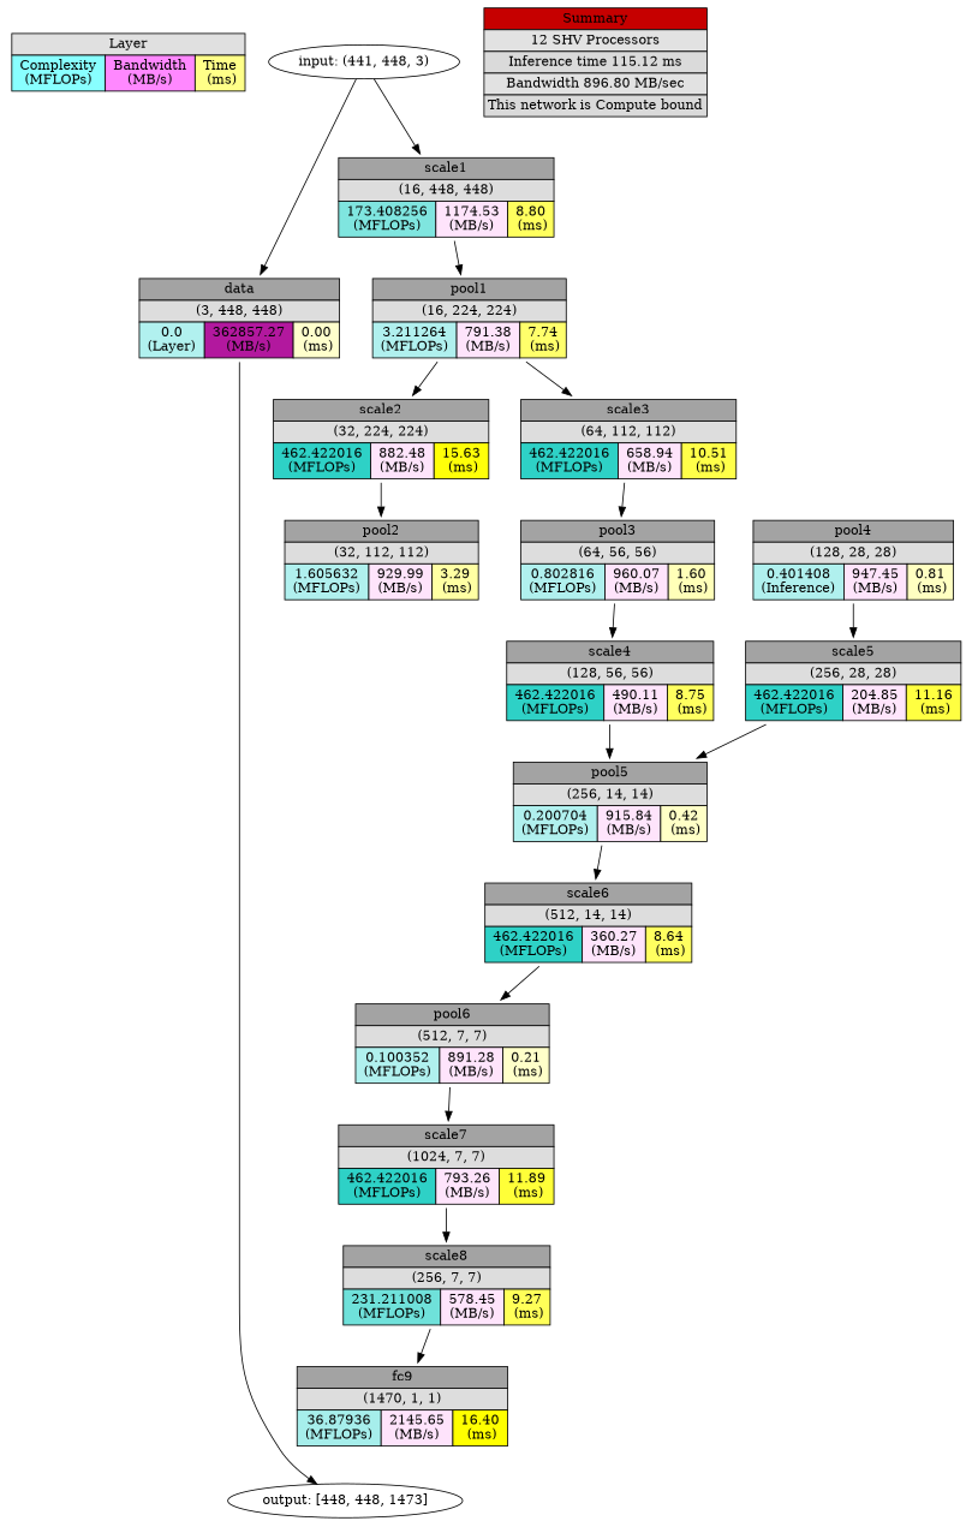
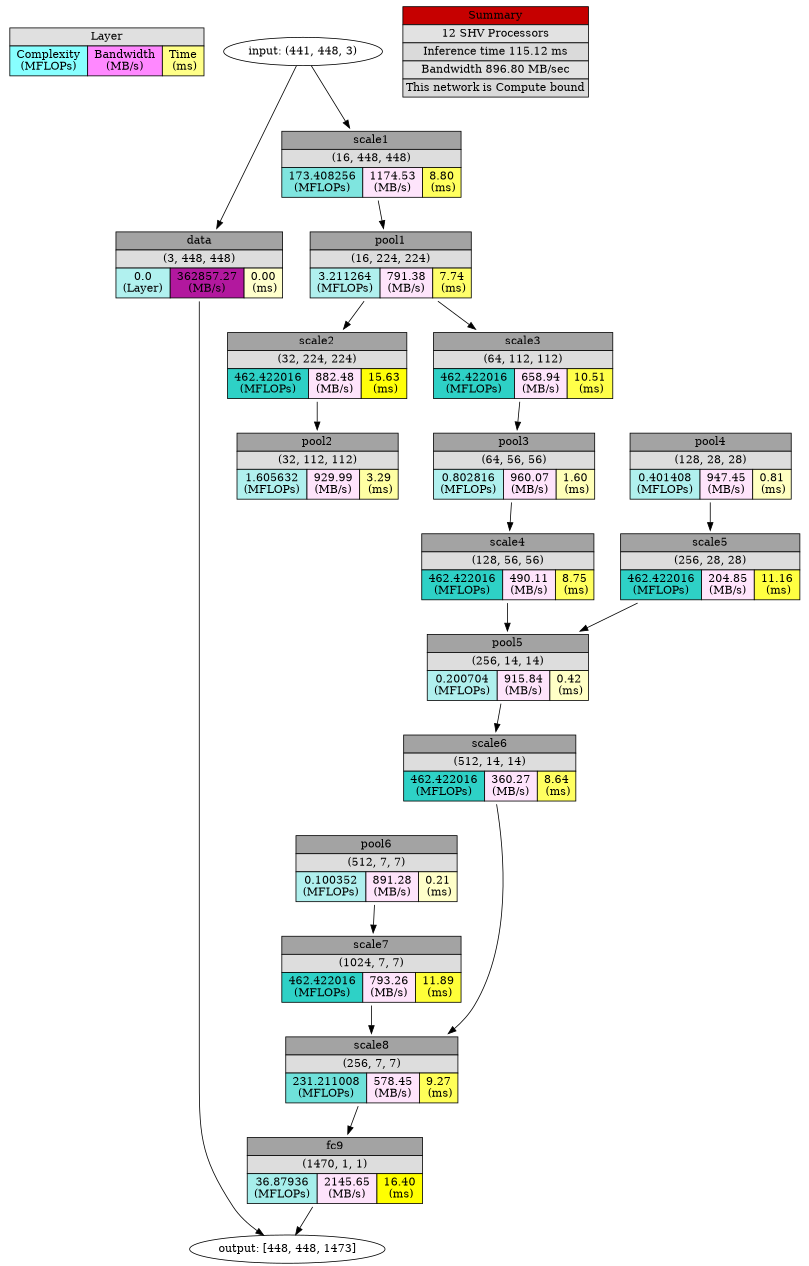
  digraph {
    node [shape=plaintext]
    n1 [label=<<TABLE BORDER="0" CELLBORDER="1" CELLSPACING="0" CELLPADDING="3"> <TR><TD  BGCOLOR = "#E0E0E0" COLSPAN="3">Layer</TD></TR> <TR><TD BGCOLOR = "#88FFFF"> Complexity <br/> (MFLOPs) </TD> <TD BGCOLOR = "#FF88FF"> Bandwidth <br/> (MB/s) </TD> <TD BGCOLOR = "#FFFF88"> Time <br/> (ms)</TD></TR> </TABLE>>]
    n2 [label="input: (441, 448, 3)" shape=""]
    n3 [label=< <TABLE BORDER="0" CELLBORDER="1" CELLSPACING="0" CELLPADDING="3"> <TR>     <TD  BGCOLOR = "#A3A3A3" COLSPAN="3">data</TD> </TR> <TR>     <TD  BGCOLOR = "#DDDDDD" COLSPAN="3">(3, 448, 448)</TD> </TR> <TR>     <TD BGCOLOR = "#B1F1EF"> 0.0 <br/> (Layer) </TD>     <TD BGCOLOR = "#B2189E"> 362857.27 <br/> (MB/s) </TD>     <TD BGCOLOR = "#FFFFCC"> 0.00 <br/> (ms)</TD> </TR> </TABLE>>]
    n4 [label=< <TABLE BORDER="0" CELLBORDER="1" CELLSPACING="0" CELLPADDING="3"> <TR>     <TD  BGCOLOR = "#A3A3A3" COLSPAN="3">scale1</TD> </TR> <TR>     <TD  BGCOLOR = "#DDDDDD" COLSPAN="3">(16, 448, 448)</TD> </TR> <TR>     <TD BGCOLOR = "#7FE5DF"> 173.408256 <br/> (MFLOPs) </TD>     <TD BGCOLOR = "#FEE4FB"> 1174.53 <br/> (MB/s) </TD>     <TD BGCOLOR = "#FFFF5E"> 8.80 <br/> (ms)</TD> </TR> </TABLE>>]
    n5 [label="output: [448, 448, 1473]" shape=""]
    n6 [label=< <TABLE BORDER="0" CELLBORDER="1" CELLSPACING="0" CELLPADDING="3"> <TR>     <TD  BGCOLOR = "#A3A3A3" COLSPAN="3">pool1</TD> </TR> <TR>     <TD  BGCOLOR = "#DDDDDD" COLSPAN="3">(16, 224, 224)</TD> </TR> <TR>     <TD BGCOLOR = "#B0F0EE"> 3.211264 <br/> (MFLOPs) </TD>     <TD BGCOLOR = "#FEE4FB"> 791.38 <br/> (MB/s) </TD>     <TD BGCOLOR = "#FFFF6B"> 7.74 <br/> (ms)</TD> </TR> </TABLE>>]
    n7 [label=< <TABLE BORDER="0" CELLBORDER="1" CELLSPACING="0" CELLPADDING="3"> <TR>     <TD  BGCOLOR = "#A3A3A3" COLSPAN="3">scale2</TD> </TR> <TR>     <TD  BGCOLOR = "#DDDDDD" COLSPAN="3">(32, 224, 224)</TD> </TR> <TR>     <TD BGCOLOR = "#2ED1C6"> 462.422016 <br/> (MFLOPs) </TD>     <TD BGCOLOR = "#FEE4FB"> 882.48 <br/> (MB/s) </TD>     <TD BGCOLOR = "#FFFF9"> 15.63 <br/> (ms)</TD> </TR> </TABLE>>]
    n8 [label=< <TABLE BORDER="0" CELLBORDER="1" CELLSPACING="0" CELLPADDING="3"> <TR>     <TD  BGCOLOR = "#A3A3A3" COLSPAN="3">scale3</TD> </TR> <TR>     <TD  BGCOLOR = "#DDDDDD" COLSPAN="3">(64, 112, 112)</TD> </TR> <TR>     <TD BGCOLOR = "#2ED1C6"> 462.422016 <br/> (MFLOPs) </TD>     <TD BGCOLOR = "#FEE4FB"> 658.94 <br/> (MB/s) </TD>     <TD BGCOLOR = "#FFFF49"> 10.51 <br/> (ms)</TD> </TR> </TABLE>>]
    n9 [label=< <TABLE BORDER="0" CELLBORDER="1" CELLSPACING="0" CELLPADDING="3"> <TR>     <TD  BGCOLOR = "#A3A3A3" COLSPAN="3">pool2</TD> </TR> <TR>     <TD  BGCOLOR = "#DDDDDD" COLSPAN="3">(32, 112, 112)</TD> </TR> <TR>     <TD BGCOLOR = "#B0F0EE"> 1.605632 <br/> (MFLOPs) </TD>     <TD BGCOLOR = "#FEE4FB"> 929.99 <br/> (MB/s) </TD>     <TD BGCOLOR = "#FFFFA3"> 3.29 <br/> (ms)</TD> </TR> </TABLE>>]
    n10 [label=< <TABLE BORDER="0" CELLBORDER="1" CELLSPACING="0" CELLPADDING="3"> <TR>     <TD  BGCOLOR = "#A3A3A3" COLSPAN="3">pool3</TD> </TR> <TR>     <TD  BGCOLOR = "#DDDDDD" COLSPAN="3">(64, 56, 56)</TD> </TR> <TR>     <TD BGCOLOR = "#B0F0EE"> 0.802816 <br/> (MFLOPs) </TD>     <TD BGCOLOR = "#FEE4FB"> 960.07 <br/> (MB/s) </TD>     <TD BGCOLOR = "#FFFFB8"> 1.60 <br/> (ms)</TD> </TR> </TABLE>>]
    n11 [label=< <TABLE BORDER="0" CELLBORDER="1" CELLSPACING="0" CELLPADDING="3"> <TR>     <TD  BGCOLOR = "#A3A3A3" COLSPAN="3">scale4</TD> </TR> <TR>     <TD  BGCOLOR = "#DDDDDD" COLSPAN="3">(128, 56, 56)</TD> </TR> <TR>     <TD BGCOLOR = "#2ED1C6"> 462.422016 <br/> (MFLOPs) </TD>     <TD BGCOLOR = "#FEE4FB"> 490.11 <br/> (MB/s) </TD>     <TD BGCOLOR = "#FFFF5F"> 8.75 <br/> (ms)</TD> </TR> </TABLE>>]
    n12 [label=< <TABLE BORDER="0" CELLBORDER="1" CELLSPACING="0" CELLPADDING="3"> <TR>     <TD  BGCOLOR = "#A3A3A3" COLSPAN="3">pool5</TD> </TR> <TR>     <TD  BGCOLOR = "#DDDDDD" COLSPAN="3">(256, 14, 14)</TD> </TR> <TR>     <TD BGCOLOR = "#B0F0EE"> 0.200704 <br/> (MFLOPs) </TD>     <TD BGCOLOR = "#FEE4FB"> 915.84 <br/> (MB/s) </TD>     <TD BGCOLOR = "#FFFFC6"> 0.42 <br/> (ms)</TD> </TR> </TABLE>>]
-   n13 [label=< <TABLE BORDER="0" CELLBORDER="1" CELLSPACING="0" CELLPADDING="3"> <TR>     <TD  BGCOLOR = "#A3A3A3" COLSPAN="3">pool4</TD> </TR> <TR>     <TD  BGCOLOR = "#DDDDDD" COLSPAN="3">(128, 28, 28)</TD> </TR> <TR>     <TD BGCOLOR = "#B0F0EE"> 0.401408 <br/> (Inference) </TD>     <TD BGCOLOR = "#FEE4FB"> 947.45 <br/> (MB/s) </TD>     <TD BGCOLOR = "#FFFFC1"> 0.81 <br/> (ms)</TD> </TR> </TABLE>>]
+   n13 [label=< <TABLE BORDER="0" CELLBORDER="1" CELLSPACING="0" CELLPADDING="3"> <TR>     <TD  BGCOLOR = "#A3A3A3" COLSPAN="3">pool4</TD> </TR> <TR>     <TD  BGCOLOR = "#DDDDDD" COLSPAN="3">(128, 28, 28)</TD> </TR> <TR>     <TD BGCOLOR = "#B0F0EE"> 0.401408 <br/> (MFLOPs) </TD>     <TD BGCOLOR = "#FEE4FB"> 947.45 <br/> (MB/s) </TD>     <TD BGCOLOR = "#FFFFC1"> 0.81 <br/> (ms)</TD> </TR> </TABLE>>]
    n14 [label=< <TABLE BORDER="0" CELLBORDER="1" CELLSPACING="0" CELLPADDING="3"> <TR>     <TD  BGCOLOR = "#A3A3A3" COLSPAN="3">scale5</TD> </TR> <TR>     <TD  BGCOLOR = "#DDDDDD" COLSPAN="3">(256, 28, 28)</TD> </TR> <TR>     <TD BGCOLOR = "#2ED1C6"> 462.422016 <br/> (MFLOPs) </TD>     <TD BGCOLOR = "#FFE5FC"> 204.85 <br/> (MB/s) </TD>     <TD BGCOLOR = "#FFFF41"> 11.16 <br/> (ms)</TD> </TR> </TABLE>>]
    n15 [label=< <TABLE BORDER="0" CELLBORDER="1" CELLSPACING="0" CELLPADDING="3"> <TR>     <TD  BGCOLOR = "#A3A3A3" COLSPAN="3">scale6</TD> </TR> <TR>     <TD  BGCOLOR = "#DDDDDD" COLSPAN="3">(512, 14, 14)</TD> </TR> <TR>     <TD BGCOLOR = "#2ED1C6"> 462.422016 <br/> (MFLOPs) </TD>     <TD BGCOLOR = "#FEE4FB"> 360.27 <br/> (MB/s) </TD>     <TD BGCOLOR = "#FFFF60"> 8.64 <br/> (ms)</TD> </TR> </TABLE>>]
    n16 [label=< <TABLE BORDER="0" CELLBORDER="1" CELLSPACING="0" CELLPADDING="3"> <TR>     <TD  BGCOLOR = "#A3A3A3" COLSPAN="3">pool6</TD> </TR> <TR>     <TD  BGCOLOR = "#DDDDDD" COLSPAN="3">(512, 7, 7)</TD> </TR> <TR>     <TD BGCOLOR = "#B0F0EE"> 0.100352 <br/> (MFLOPs) </TD>     <TD BGCOLOR = "#FEE4FB"> 891.28 <br/> (MB/s) </TD>     <TD BGCOLOR = "#FFFFC9"> 0.21 <br/> (ms)</TD> </TR> </TABLE>>]
    n17 [label=< <TABLE BORDER="0" CELLBORDER="1" CELLSPACING="0" CELLPADDING="3"> <TR>     <TD  BGCOLOR = "#A3A3A3" COLSPAN="3">scale7</TD> </TR> <TR>     <TD  BGCOLOR = "#DDDDDD" COLSPAN="3">(1024, 7, 7)</TD> </TR> <TR>     <TD BGCOLOR = "#2ED1C6"> 462.422016 <br/> (MFLOPs) </TD>     <TD BGCOLOR = "#FEE4FB"> 793.26 <br/> (MB/s) </TD>     <TD BGCOLOR = "#FFFF38"> 11.89 <br/> (ms)</TD> </TR> </TABLE>>]
    n18 [label=< <TABLE BORDER="0" CELLBORDER="1" CELLSPACING="0" CELLPADDING="3"> <TR>     <TD  BGCOLOR = "#A3A3A3" COLSPAN="3">scale8</TD> </TR> <TR>     <TD  BGCOLOR = "#DDDDDD" COLSPAN="3">(256, 7, 7)</TD> </TR> <TR>     <TD BGCOLOR = "#6FE1DA"> 231.211008 <br/> (MFLOPs) </TD>     <TD BGCOLOR = "#FEE4FB"> 578.45 <br/> (MB/s) </TD>     <TD BGCOLOR = "#FFFF58"> 9.27 <br/> (ms)</TD> </TR> </TABLE>>]
    n19 [label=< <TABLE BORDER="0" CELLBORDER="1" CELLSPACING="0" CELLPADDING="3"> <TR>     <TD  BGCOLOR = "#A3A3A3" COLSPAN="3">fc9</TD> </TR> <TR>     <TD  BGCOLOR = "#DDDDDD" COLSPAN="3">(1470, 1, 1)</TD> </TR> <TR>     <TD BGCOLOR = "#A6EEEB"> 36.87936 <br/> (MFLOPs) </TD>     <TD BGCOLOR = "#FEE3FB"> 2145.65 <br/> (MB/s) </TD>     <TD BGCOLOR = "#FFFF0"> 16.40 <br/> (ms)</TD> </TR> </TABLE>>]
    n20 [label=<<TABLE BORDER="0" CELLBORDER="1" CELLSPACING="0" CELLPADDING="3"> <TR><TD  BGCOLOR = "#C60000" COLSPAN="3">Summary</TD></TR> <TR><TD  BGCOLOR = "#E2E2E2" COLSPAN="3">12 SHV Processors</TD></TR> <TR><TD  BGCOLOR = "#DADADA" COLSPAN="3">Inference time 115.12 ms</TD></TR> <TR><TD  BGCOLOR = "#E2E2E2" COLSPAN="3">Bandwidth 896.80 MB/sec</TD></TR> <TR><TD  BGCOLOR = "#DADADA" COLSPAN="3">This network is Compute bound</TD></TR> </TABLE>>]
    n2 -> n3
    n2 -> n4
    n3 -> n5
    n4 -> n6
    n6 -> n7
    n6 -> n8
    n7 -> n9
    n8 -> n10
    n10 -> n11
    n11 -> n12
    n12 -> n15
    n13 -> n14
    n14 -> n12
-   n15 -> n16
+   n15 -> n18
    n16 -> n17
    n17 -> n18
    n18 -> n19
+   n19 -> n5
  }
